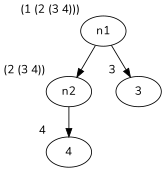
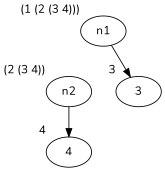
  digraph {
    fontname=Nunito
    nodesep=0.4
    ranksep=0.5
    node [fontname=Nunito]
    edge [fontname=Nunito]
    n1 [xlabel="(1 (2 (3 4)))"]
    n2 [xlabel="(2 (3 4))"]
    n3 [label=3 xlabel=3]
    n4 [label=4 xlabel=4]
-   n1 -> n2
    n1 -> n3
    n2 -> n4
  }
